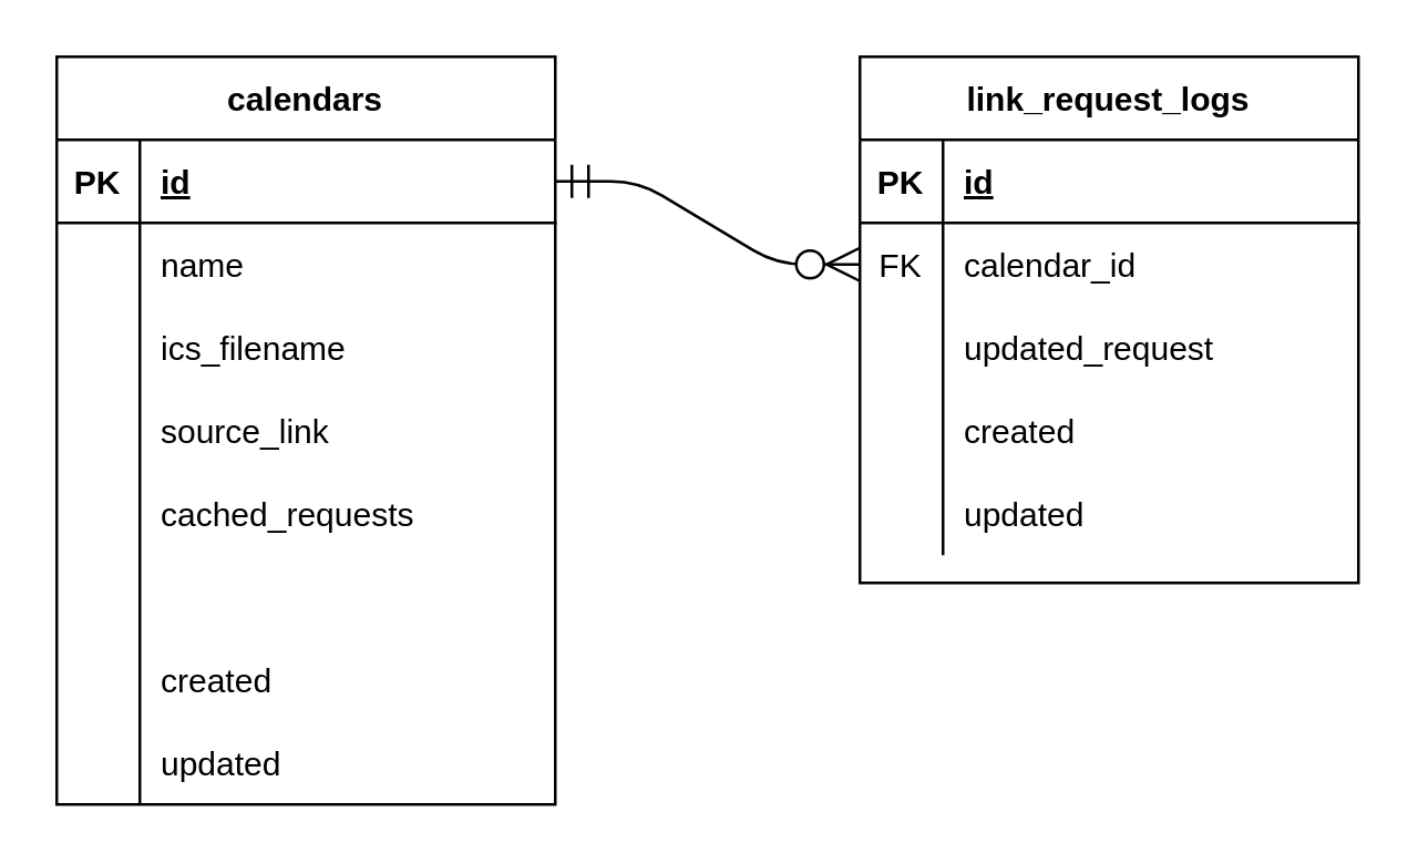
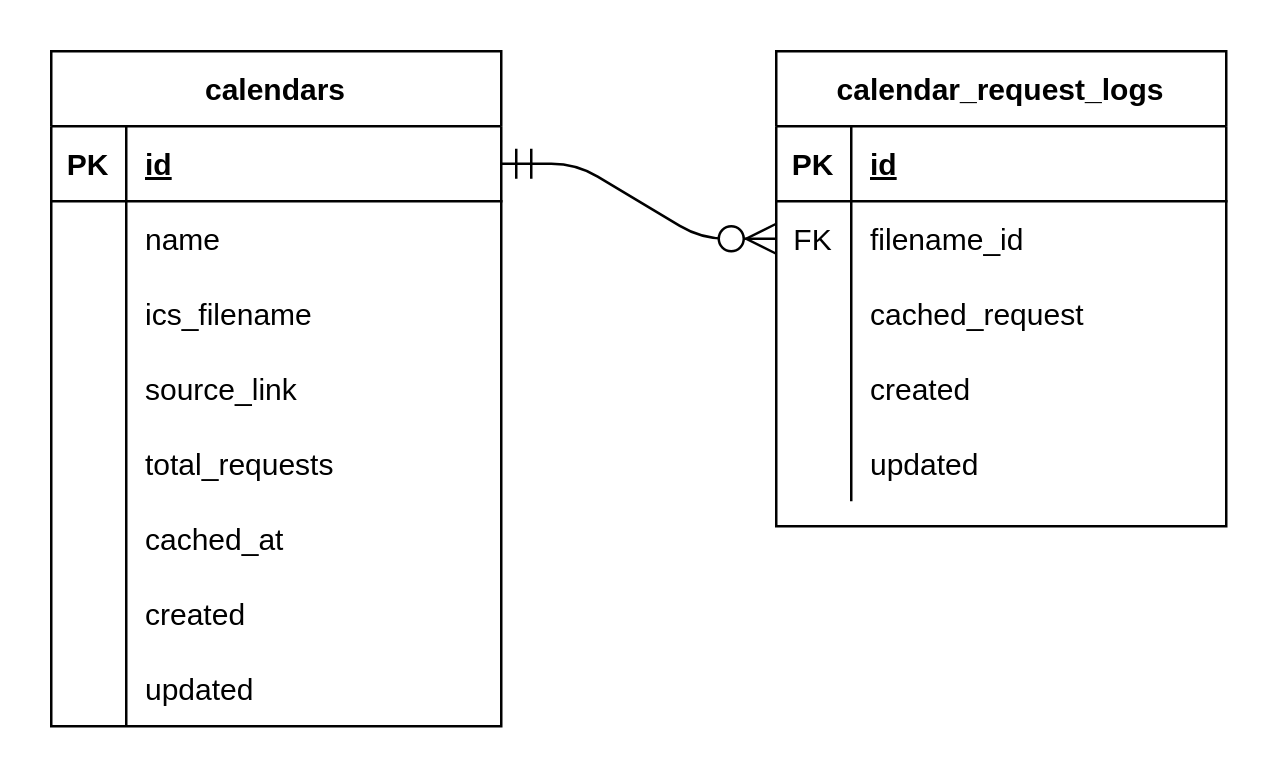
  <mxCell id="0" />
  <mxCell id="1" parent="0" />
  <mxCell id="2" value="calendars" style="shape=table;startSize=30;container=1;collapsible=1;childLayout=tableLayout;fixedRows=1;rowLines=0;fontStyle=1;align=center;resizeLast=1;" parent="1" vertex="1"><mxGeometry x="20" y="20" width="180" height="270" as="geometry" /></mxCell>
  <mxCell id="3" value="" style="shape=partialRectangle;collapsible=0;dropTarget=0;pointerEvents=0;fillColor=none;top=0;left=0;bottom=1;right=0;points=[[0,0.5],[1,0.5]];portConstraint=eastwest;" parent="2" vertex="1"><mxGeometry y="30" width="180" height="30" as="geometry" /></mxCell>
  <mxCell id="4" value="PK" style="shape=partialRectangle;connectable=0;fillColor=none;top=0;left=0;bottom=0;right=0;fontStyle=1;overflow=hidden;" parent="3" vertex="1"><mxGeometry width="30" height="30" as="geometry" /></mxCell>
  <mxCell id="5" value="id" style="shape=partialRectangle;connectable=0;fillColor=none;top=0;left=0;bottom=0;right=0;align=left;spacingLeft=6;fontStyle=5;overflow=hidden;" parent="3" vertex="1"><mxGeometry x="30" width="150" height="30" as="geometry" /></mxCell>
  <mxCell id="6" value="" style="shape=partialRectangle;collapsible=0;dropTarget=0;pointerEvents=0;fillColor=none;top=0;left=0;bottom=0;right=0;points=[[0,0.5],[1,0.5]];portConstraint=eastwest;" parent="2" vertex="1"><mxGeometry y="60" width="180" height="30" as="geometry" /></mxCell>
  <mxCell id="7" value="" style="shape=partialRectangle;connectable=0;fillColor=none;top=0;left=0;bottom=0;right=0;editable=1;overflow=hidden;" parent="6" vertex="1"><mxGeometry width="30" height="30" as="geometry" /></mxCell>
  <mxCell id="8" value="name" style="shape=partialRectangle;connectable=0;fillColor=none;top=0;left=0;bottom=0;right=0;align=left;spacingLeft=6;overflow=hidden;" parent="6" vertex="1"><mxGeometry x="30" width="150" height="30" as="geometry" /></mxCell>
  <mxCell id="9" value="" style="shape=partialRectangle;collapsible=0;dropTarget=0;pointerEvents=0;fillColor=none;top=0;left=0;bottom=0;right=0;points=[[0,0.5],[1,0.5]];portConstraint=eastwest;" parent="2" vertex="1"><mxGeometry y="90" width="180" height="30" as="geometry" /></mxCell>
  <mxCell id="10" value="" style="shape=partialRectangle;connectable=0;fillColor=none;top=0;left=0;bottom=0;right=0;editable=1;overflow=hidden;" parent="9" vertex="1"><mxGeometry width="30" height="30" as="geometry" /></mxCell>
  <mxCell id="11" value="ics_filename" style="shape=partialRectangle;connectable=0;fillColor=none;top=0;left=0;bottom=0;right=0;align=left;spacingLeft=6;overflow=hidden;" parent="9" vertex="1"><mxGeometry x="30" width="150" height="30" as="geometry" /></mxCell>
  <mxCell id="12" value="" style="shape=partialRectangle;collapsible=0;dropTarget=0;pointerEvents=0;fillColor=none;top=0;left=0;bottom=0;right=0;points=[[0,0.5],[1,0.5]];portConstraint=eastwest;" parent="2" vertex="1"><mxGeometry y="120" width="180" height="30" as="geometry" /></mxCell>
  <mxCell id="13" value="" style="shape=partialRectangle;connectable=0;fillColor=none;top=0;left=0;bottom=0;right=0;editable=1;overflow=hidden;" parent="12" vertex="1"><mxGeometry width="30" height="30" as="geometry" /></mxCell>
  <mxCell id="14" value="source_link" style="shape=partialRectangle;connectable=0;fillColor=none;top=0;left=0;bottom=0;right=0;align=left;spacingLeft=6;overflow=hidden;" parent="12" vertex="1"><mxGeometry x="30" width="150" height="30" as="geometry" /></mxCell>
  <mxCell id="15" value="" style="shape=partialRectangle;collapsible=0;dropTarget=0;pointerEvents=0;fillColor=none;top=0;left=0;bottom=0;right=0;points=[[0,0.5],[1,0.5]];portConstraint=eastwest;" parent="2" vertex="1"><mxGeometry y="150" width="180" height="30" as="geometry" /></mxCell>
  <mxCell id="16" value="" style="shape=partialRectangle;connectable=0;fillColor=none;top=0;left=0;bottom=0;right=0;editable=1;overflow=hidden;" parent="15" vertex="1"><mxGeometry width="30" height="30" as="geometry" /></mxCell>
- <mxCell id="17" value="cached_requests" style="shape=partialRectangle;connectable=0;fillColor=none;top=0;left=0;bottom=0;right=0;align=left;spacingLeft=6;overflow=hidden;" parent="15" vertex="1"><mxGeometry x="30" width="150" height="30" as="geometry" /></mxCell>
+ <mxCell id="17" value="total_requests" style="shape=partialRectangle;connectable=0;fillColor=none;top=0;left=0;bottom=0;right=0;align=left;spacingLeft=6;overflow=hidden;" parent="15" vertex="1"><mxGeometry x="30" width="150" height="30" as="geometry" /></mxCell>
  <mxCell id="18" value="" style="shape=partialRectangle;collapsible=0;dropTarget=0;pointerEvents=0;fillColor=none;top=0;left=0;bottom=0;right=0;points=[[0,0.5],[1,0.5]];portConstraint=eastwest;" parent="2" vertex="1"><mxGeometry y="180" width="180" height="30" as="geometry" /></mxCell>
  <mxCell id="19" value="" style="shape=partialRectangle;connectable=0;fillColor=none;top=0;left=0;bottom=0;right=0;editable=1;overflow=hidden;" parent="18" vertex="1"><mxGeometry width="30" height="30" as="geometry" /></mxCell>
+ <mxCell id="20" value="cached_at" style="shape=partialRectangle;connectable=0;fillColor=none;top=0;left=0;bottom=0;right=0;align=left;spacingLeft=6;overflow=hidden;" parent="18" vertex="1"><mxGeometry x="30" width="150" height="30" as="geometry" /></mxCell>
  <mxCell id="21" value="" style="shape=partialRectangle;collapsible=0;dropTarget=0;pointerEvents=0;fillColor=none;top=0;left=0;bottom=0;right=0;points=[[0,0.5],[1,0.5]];portConstraint=eastwest;" parent="2" vertex="1"><mxGeometry y="210" width="180" height="30" as="geometry" /></mxCell>
  <mxCell id="22" value="" style="shape=partialRectangle;connectable=0;fillColor=none;top=0;left=0;bottom=0;right=0;editable=1;overflow=hidden;" parent="21" vertex="1"><mxGeometry width="30" height="30" as="geometry" /></mxCell>
  <mxCell id="23" value="created" style="shape=partialRectangle;connectable=0;fillColor=none;top=0;left=0;bottom=0;right=0;align=left;spacingLeft=6;overflow=hidden;" parent="21" vertex="1"><mxGeometry x="30" width="150" height="30" as="geometry" /></mxCell>
  <mxCell id="24" value="" style="shape=partialRectangle;collapsible=0;dropTarget=0;pointerEvents=0;fillColor=none;top=0;left=0;bottom=0;right=0;points=[[0,0.5],[1,0.5]];portConstraint=eastwest;" parent="2" vertex="1"><mxGeometry y="240" width="180" height="30" as="geometry" /></mxCell>
  <mxCell id="25" value="" style="shape=partialRectangle;connectable=0;fillColor=none;top=0;left=0;bottom=0;right=0;editable=1;overflow=hidden;" parent="24" vertex="1"><mxGeometry width="30" height="30" as="geometry" /></mxCell>
  <mxCell id="26" value="updated" style="shape=partialRectangle;connectable=0;fillColor=none;top=0;left=0;bottom=0;right=0;align=left;spacingLeft=6;overflow=hidden;" parent="24" vertex="1"><mxGeometry x="30" width="150" height="30" as="geometry" /></mxCell>
  <mxCell id="27" value="" style="edgeStyle=entityRelationEdgeStyle;fontSize=12;html=1;endArrow=ERzeroToMany;startArrow=ERmandOne;exitX=1;exitY=0.5;exitDx=0;exitDy=0;entryX=0;entryY=0.5;entryDx=0;entryDy=0;endSize=10;startSize=10;" parent="1" source="3" target="32" edge="1"><mxGeometry width="100" height="100" relative="1" as="geometry"><mxPoint x="250" y="180" as="sourcePoint" /><mxPoint x="350" y="80" as="targetPoint" /></mxGeometry></mxCell>
- <mxCell id="28" value="link_request_logs" style="shape=table;startSize=30;container=1;collapsible=1;childLayout=tableLayout;fixedRows=1;rowLines=0;fontStyle=1;align=center;resizeLast=1;" parent="1" vertex="1"><mxGeometry x="310" y="20" width="180" height="190" as="geometry" /></mxCell>
+ <mxCell id="28" value="calendar_request_logs" style="shape=table;startSize=30;container=1;collapsible=1;childLayout=tableLayout;fixedRows=1;rowLines=0;fontStyle=1;align=center;resizeLast=1;" parent="1" vertex="1"><mxGeometry x="310" y="20" width="180" height="190" as="geometry" /></mxCell>
  <mxCell id="29" value="" style="shape=partialRectangle;collapsible=0;dropTarget=0;pointerEvents=0;fillColor=none;top=0;left=0;bottom=1;right=0;points=[[0,0.5],[1,0.5]];portConstraint=eastwest;" parent="28" vertex="1"><mxGeometry y="30" width="180" height="30" as="geometry" /></mxCell>
  <mxCell id="30" value="PK" style="shape=partialRectangle;connectable=0;fillColor=none;top=0;left=0;bottom=0;right=0;fontStyle=1;overflow=hidden;" parent="29" vertex="1"><mxGeometry width="30" height="30" as="geometry" /></mxCell>
  <mxCell id="31" value="id" style="shape=partialRectangle;connectable=0;fillColor=none;top=0;left=0;bottom=0;right=0;align=left;spacingLeft=6;fontStyle=5;overflow=hidden;" parent="29" vertex="1"><mxGeometry x="30" width="150" height="30" as="geometry" /></mxCell>
  <mxCell id="32" value="" style="shape=partialRectangle;collapsible=0;dropTarget=0;pointerEvents=0;fillColor=none;top=0;left=0;bottom=0;right=0;points=[[0,0.5],[1,0.5]];portConstraint=eastwest;" parent="28" vertex="1"><mxGeometry y="60" width="180" height="30" as="geometry" /></mxCell>
  <mxCell id="33" value="FK" style="shape=partialRectangle;connectable=0;fillColor=none;top=0;left=0;bottom=0;right=0;editable=1;overflow=hidden;" parent="32" vertex="1"><mxGeometry width="30" height="30" as="geometry" /></mxCell>
- <mxCell id="34" value="calendar_id" style="shape=partialRectangle;connectable=0;fillColor=none;top=0;left=0;bottom=0;right=0;align=left;spacingLeft=6;overflow=hidden;" parent="32" vertex="1"><mxGeometry x="30" width="150" height="30" as="geometry" /></mxCell>
+ <mxCell id="34" value="filename_id" style="shape=partialRectangle;connectable=0;fillColor=none;top=0;left=0;bottom=0;right=0;align=left;spacingLeft=6;overflow=hidden;" parent="32" vertex="1"><mxGeometry x="30" width="150" height="30" as="geometry" /></mxCell>
  <mxCell id="35" value="" style="shape=partialRectangle;collapsible=0;dropTarget=0;pointerEvents=0;fillColor=none;top=0;left=0;bottom=0;right=0;points=[[0,0.5],[1,0.5]];portConstraint=eastwest;" parent="28" vertex="1"><mxGeometry y="90" width="180" height="30" as="geometry" /></mxCell>
  <mxCell id="36" value="" style="shape=partialRectangle;connectable=0;fillColor=none;top=0;left=0;bottom=0;right=0;editable=1;overflow=hidden;" parent="35" vertex="1"><mxGeometry width="30" height="30" as="geometry" /></mxCell>
- <mxCell id="37" value="updated_request" style="shape=partialRectangle;connectable=0;fillColor=none;top=0;left=0;bottom=0;right=0;align=left;spacingLeft=6;overflow=hidden;" parent="35" vertex="1"><mxGeometry x="30" width="150" height="30" as="geometry" /></mxCell>
+ <mxCell id="37" value="cached_request" style="shape=partialRectangle;connectable=0;fillColor=none;top=0;left=0;bottom=0;right=0;align=left;spacingLeft=6;overflow=hidden;" parent="35" vertex="1"><mxGeometry x="30" width="150" height="30" as="geometry" /></mxCell>
  <mxCell id="38" value="" style="shape=partialRectangle;collapsible=0;dropTarget=0;pointerEvents=0;fillColor=none;top=0;left=0;bottom=0;right=0;points=[[0,0.5],[1,0.5]];portConstraint=eastwest;" parent="28" vertex="1"><mxGeometry y="120" width="180" height="30" as="geometry" /></mxCell>
  <mxCell id="39" value="" style="shape=partialRectangle;connectable=0;fillColor=none;top=0;left=0;bottom=0;right=0;editable=1;overflow=hidden;" parent="38" vertex="1"><mxGeometry width="30" height="30" as="geometry" /></mxCell>
  <mxCell id="40" value="created" style="shape=partialRectangle;connectable=0;fillColor=none;top=0;left=0;bottom=0;right=0;align=left;spacingLeft=6;overflow=hidden;" parent="38" vertex="1"><mxGeometry x="30" width="150" height="30" as="geometry" /></mxCell>
  <mxCell id="41" value="" style="shape=partialRectangle;collapsible=0;dropTarget=0;pointerEvents=0;fillColor=none;top=0;left=0;bottom=0;right=0;points=[[0,0.5],[1,0.5]];portConstraint=eastwest;" parent="28" vertex="1"><mxGeometry y="150" width="180" height="30" as="geometry" /></mxCell>
  <mxCell id="42" value="" style="shape=partialRectangle;connectable=0;fillColor=none;top=0;left=0;bottom=0;right=0;editable=1;overflow=hidden;" parent="41" vertex="1"><mxGeometry width="30" height="30" as="geometry" /></mxCell>
  <mxCell id="43" value="updated" style="shape=partialRectangle;connectable=0;fillColor=none;top=0;left=0;bottom=0;right=0;align=left;spacingLeft=6;overflow=hidden;" parent="41" vertex="1"><mxGeometry x="30" width="150" height="30" as="geometry" /></mxCell>
